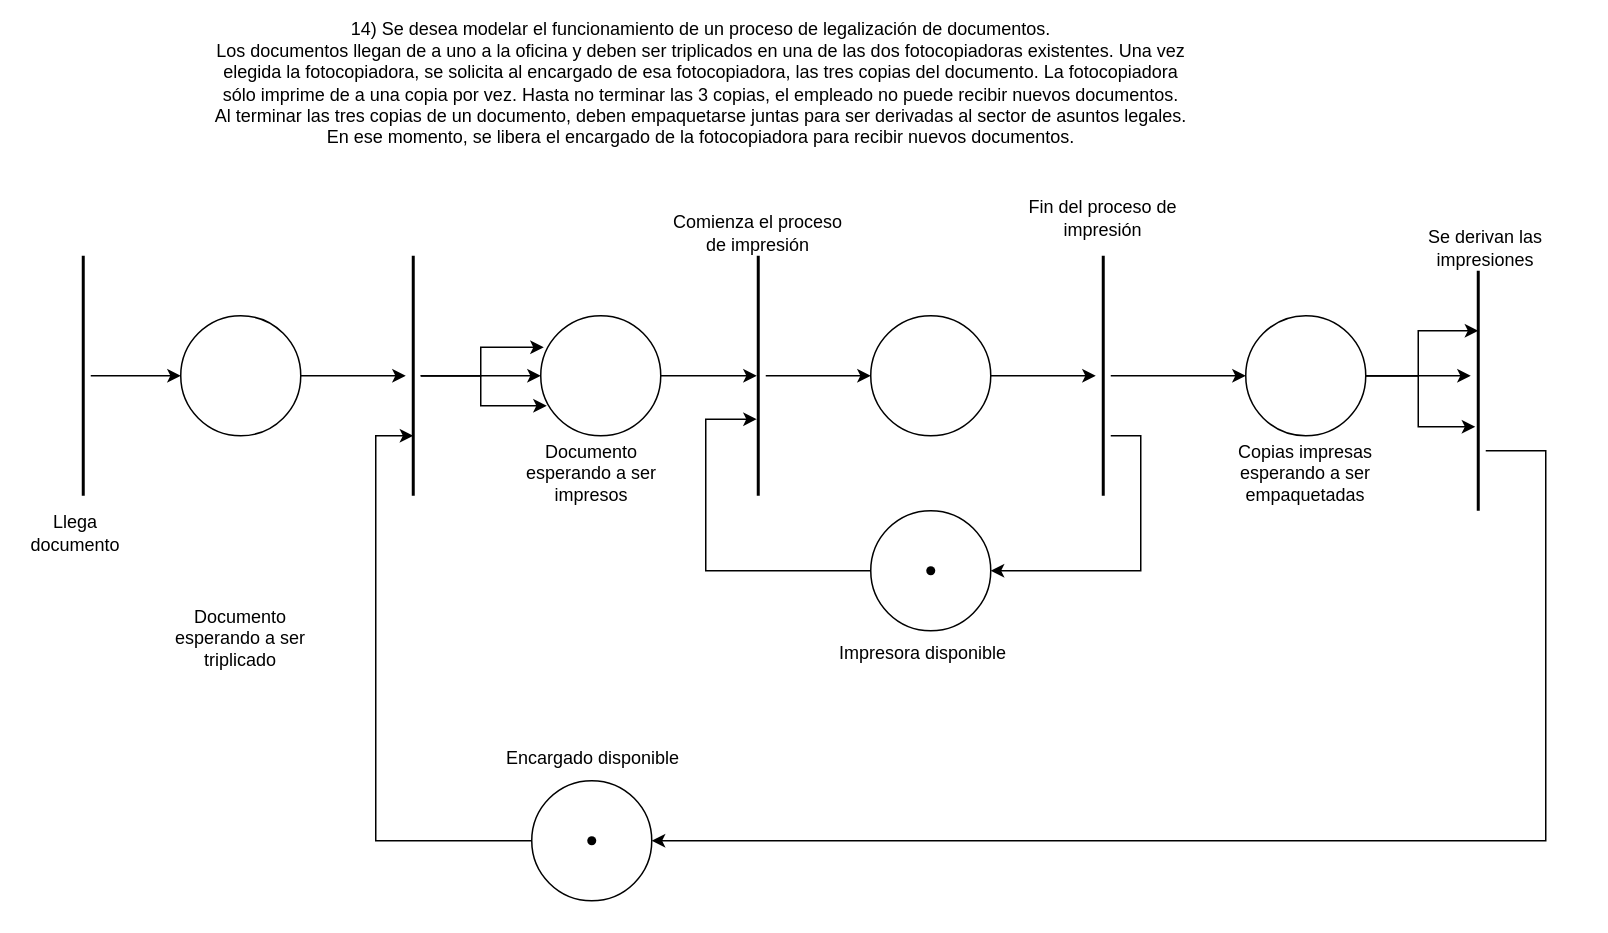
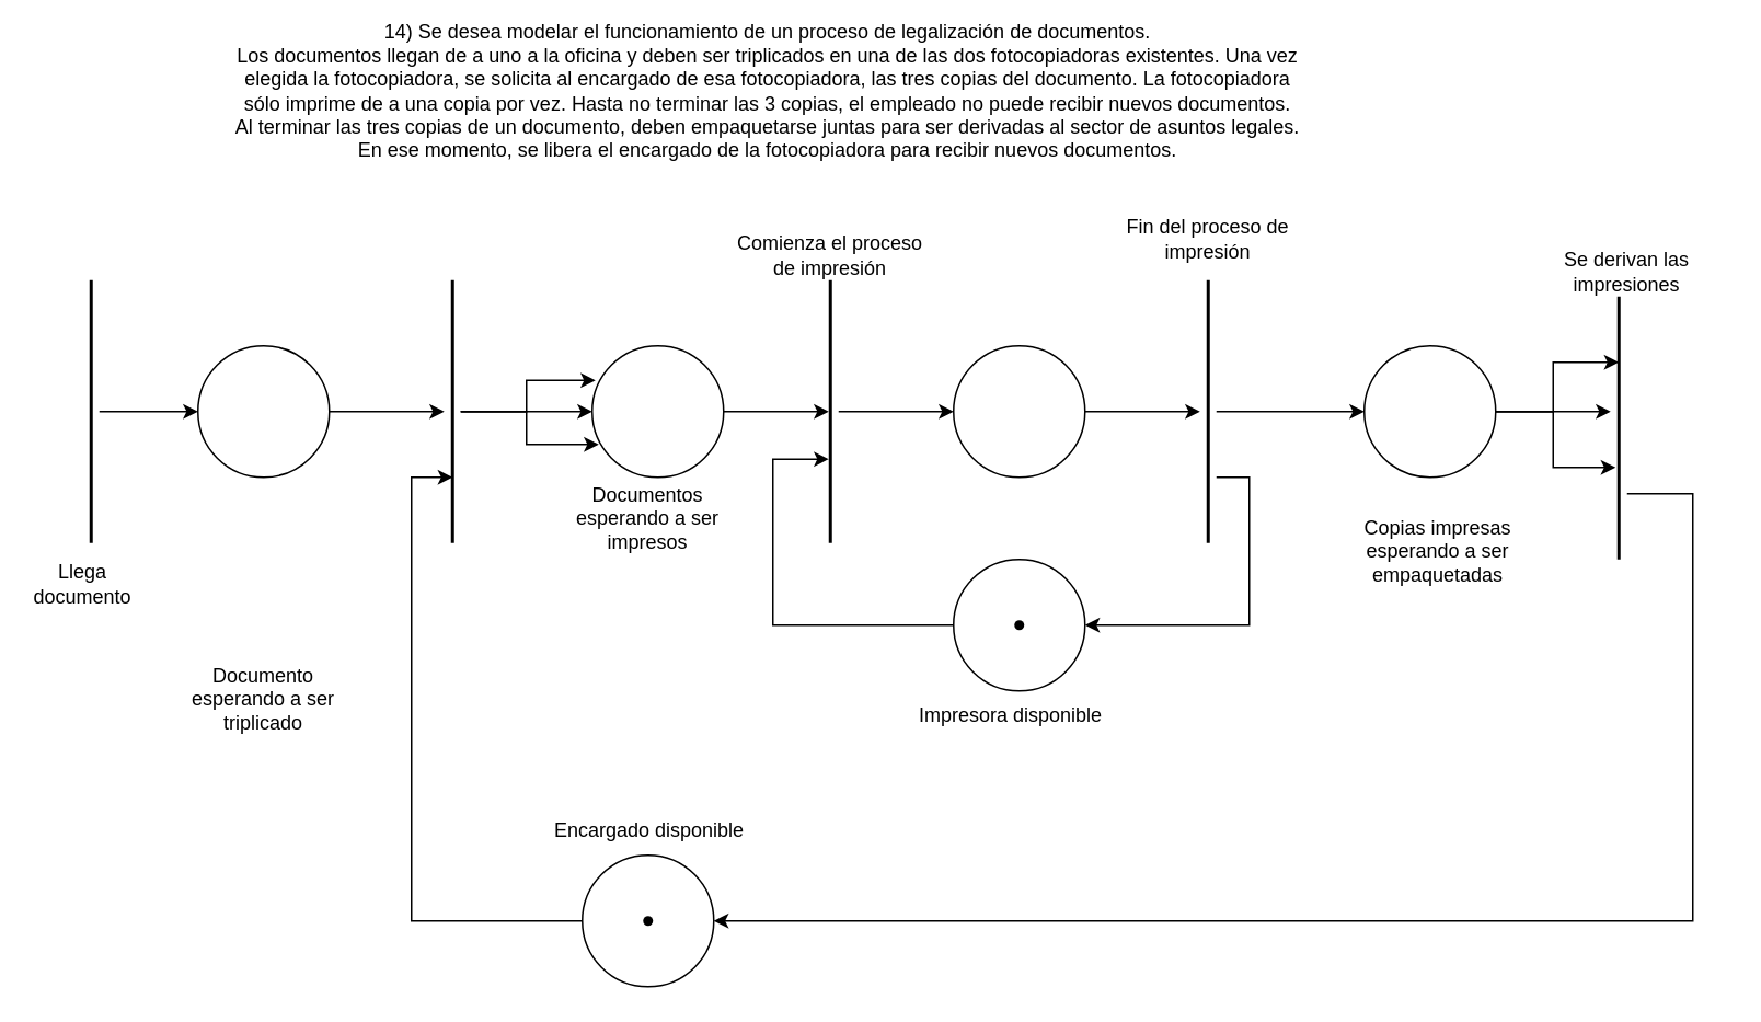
  <mxCell id="0" />
  <mxCell id="1" parent="0" />
  <mxCell id="2" value="14) Se desea modelar el funcionamiento de un proceso de legalización de documentos.&lt;br&gt;Los documentos llegan de a uno a la oficina y deben ser triplicados en una de las dos fotocopiadoras existentes. Una vez&lt;br&gt;elegida la fotocopiadora, se solicita al encargado de esa fotocopiadora, las tres copias del documento. La fotocopiadora&lt;br&gt;sólo imprime de a una copia por vez. Hasta no terminar las 3 copias, el empleado no puede recibir nuevos documentos.&lt;br&gt;Al terminar las tres copias de un documento, deben empaquetarse juntas para ser derivadas al sector de asuntos legales.&lt;br&gt;En ese momento, se libera el encargado de la fotocopiadora para recibir nuevos documentos." style="text;html=1;strokeColor=none;fillColor=none;align=center;verticalAlign=middle;whiteSpace=wrap;rounded=0;" vertex="1" parent="1"><mxGeometry x="87" y="20" width="760" height="70" as="geometry" /></mxCell>
  <mxCell id="3" style="edgeStyle=orthogonalEdgeStyle;rounded=0;orthogonalLoop=1;jettySize=auto;html=1;" edge="1" parent="1" source="4" target="10"><mxGeometry relative="1" as="geometry" /></mxCell>
  <mxCell id="4" value="" style="ellipse;whiteSpace=wrap;html=1;aspect=fixed;" vertex="1" parent="1"><mxGeometry x="120" y="210" width="80" height="80" as="geometry" /></mxCell>
  <mxCell id="5" style="edgeStyle=orthogonalEdgeStyle;rounded=0;orthogonalLoop=1;jettySize=auto;html=1;entryX=0;entryY=0.5;entryDx=0;entryDy=0;" edge="1" parent="1" source="6" target="4"><mxGeometry relative="1" as="geometry" /></mxCell>
  <mxCell id="6" value="" style="line;strokeWidth=2;direction=south;html=1;" vertex="1" parent="1"><mxGeometry x="50" y="170" width="10" height="160" as="geometry" /></mxCell>
  <mxCell id="7" style="edgeStyle=orthogonalEdgeStyle;rounded=0;orthogonalLoop=1;jettySize=auto;html=1;entryX=0;entryY=0.5;entryDx=0;entryDy=0;" edge="1" parent="1" source="10" target="12"><mxGeometry relative="1" as="geometry" /></mxCell>
  <mxCell id="8" style="edgeStyle=orthogonalEdgeStyle;rounded=0;orthogonalLoop=1;jettySize=auto;html=1;entryX=0.05;entryY=0.75;entryDx=0;entryDy=0;entryPerimeter=0;" edge="1" parent="1" source="10" target="12"><mxGeometry relative="1" as="geometry" /></mxCell>
  <mxCell id="9" style="edgeStyle=orthogonalEdgeStyle;rounded=0;orthogonalLoop=1;jettySize=auto;html=1;entryX=0.025;entryY=0.263;entryDx=0;entryDy=0;entryPerimeter=0;" edge="1" parent="1" source="10" target="12"><mxGeometry relative="1" as="geometry" /></mxCell>
  <mxCell id="10" value="" style="line;strokeWidth=2;direction=south;html=1;" vertex="1" parent="1"><mxGeometry x="270" y="170" width="10" height="160" as="geometry" /></mxCell>
  <mxCell id="11" style="edgeStyle=orthogonalEdgeStyle;rounded=0;orthogonalLoop=1;jettySize=auto;html=1;entryX=0.5;entryY=0.6;entryDx=0;entryDy=0;entryPerimeter=0;" edge="1" parent="1" source="12" target="14"><mxGeometry relative="1" as="geometry" /></mxCell>
  <mxCell id="12" value="" style="ellipse;whiteSpace=wrap;html=1;aspect=fixed;" vertex="1" parent="1"><mxGeometry x="360" y="210" width="80" height="80" as="geometry" /></mxCell>
  <mxCell id="13" style="edgeStyle=orthogonalEdgeStyle;rounded=0;orthogonalLoop=1;jettySize=auto;html=1;entryX=0;entryY=0.5;entryDx=0;entryDy=0;" edge="1" parent="1" source="14" target="16"><mxGeometry relative="1" as="geometry" /></mxCell>
  <mxCell id="14" value="" style="line;strokeWidth=2;direction=south;html=1;" vertex="1" parent="1"><mxGeometry x="500" y="170" width="10" height="160" as="geometry" /></mxCell>
  <mxCell id="15" style="edgeStyle=orthogonalEdgeStyle;rounded=0;orthogonalLoop=1;jettySize=auto;html=1;" edge="1" parent="1" source="16" target="19"><mxGeometry relative="1" as="geometry" /></mxCell>
  <mxCell id="16" value="" style="ellipse;whiteSpace=wrap;html=1;aspect=fixed;" vertex="1" parent="1"><mxGeometry x="580" y="210" width="80" height="80" as="geometry" /></mxCell>
  <mxCell id="17" style="edgeStyle=orthogonalEdgeStyle;rounded=0;orthogonalLoop=1;jettySize=auto;html=1;entryX=1;entryY=0.5;entryDx=0;entryDy=0;" edge="1" parent="1" source="19" target="21"><mxGeometry relative="1" as="geometry"><Array as="points"><mxPoint x="760" y="290" /><mxPoint x="760" y="380" /></Array></mxGeometry></mxCell>
  <mxCell id="18" style="edgeStyle=orthogonalEdgeStyle;rounded=0;orthogonalLoop=1;jettySize=auto;html=1;entryX=0;entryY=0.5;entryDx=0;entryDy=0;" edge="1" parent="1" source="19" target="26"><mxGeometry relative="1" as="geometry" /></mxCell>
  <mxCell id="19" value="" style="line;strokeWidth=2;direction=south;html=1;" vertex="1" parent="1"><mxGeometry x="730" y="170" width="10" height="160" as="geometry" /></mxCell>
  <mxCell id="20" style="edgeStyle=orthogonalEdgeStyle;rounded=0;orthogonalLoop=1;jettySize=auto;html=1;entryX=0.681;entryY=0.6;entryDx=0;entryDy=0;entryPerimeter=0;" edge="1" parent="1" source="21" target="14"><mxGeometry relative="1" as="geometry"><Array as="points"><mxPoint x="470" y="380" /><mxPoint x="470" y="279" /></Array></mxGeometry></mxCell>
  <mxCell id="21" value="" style="ellipse;whiteSpace=wrap;html=1;aspect=fixed;" vertex="1" parent="1"><mxGeometry x="580" y="340" width="80" height="80" as="geometry" /></mxCell>
  <mxCell id="22" value="" style="shape=waypoint;sketch=0;fillStyle=solid;size=6;pointerEvents=1;points=[];fillColor=none;resizable=0;rotatable=0;perimeter=centerPerimeter;snapToPoint=1;" vertex="1" parent="1"><mxGeometry x="600" y="360" width="40" height="40" as="geometry" /></mxCell>
  <mxCell id="23" style="edgeStyle=orthogonalEdgeStyle;rounded=0;orthogonalLoop=1;jettySize=auto;html=1;entryX=0.25;entryY=0.5;entryDx=0;entryDy=0;entryPerimeter=0;" edge="1" parent="1" source="26" target="28"><mxGeometry relative="1" as="geometry" /></mxCell>
  <mxCell id="24" style="edgeStyle=orthogonalEdgeStyle;rounded=0;orthogonalLoop=1;jettySize=auto;html=1;" edge="1" parent="1" source="26" target="28"><mxGeometry relative="1" as="geometry"><Array as="points"><mxPoint x="960" y="250" /><mxPoint x="960" y="250" /></Array></mxGeometry></mxCell>
  <mxCell id="25" style="edgeStyle=orthogonalEdgeStyle;rounded=0;orthogonalLoop=1;jettySize=auto;html=1;entryX=0.65;entryY=0.7;entryDx=0;entryDy=0;entryPerimeter=0;" edge="1" parent="1" source="26" target="28"><mxGeometry relative="1" as="geometry"><Array as="points"><mxPoint x="945" y="250" /><mxPoint x="945" y="284" /></Array></mxGeometry></mxCell>
  <mxCell id="26" value="" style="ellipse;whiteSpace=wrap;html=1;aspect=fixed;" vertex="1" parent="1"><mxGeometry x="830" y="210" width="80" height="80" as="geometry" /></mxCell>
  <mxCell id="27" style="edgeStyle=orthogonalEdgeStyle;rounded=0;orthogonalLoop=1;jettySize=auto;html=1;entryX=1;entryY=0.5;entryDx=0;entryDy=0;" edge="1" parent="1" source="28" target="30"><mxGeometry relative="1" as="geometry"><Array as="points"><mxPoint x="1030" y="300" /><mxPoint x="1030" y="560" /></Array></mxGeometry></mxCell>
  <mxCell id="28" value="" style="line;strokeWidth=2;direction=south;html=1;" vertex="1" parent="1"><mxGeometry x="980" y="180" width="10" height="160" as="geometry" /></mxCell>
  <mxCell id="29" style="edgeStyle=orthogonalEdgeStyle;rounded=0;orthogonalLoop=1;jettySize=auto;html=1;entryX=0.75;entryY=0.5;entryDx=0;entryDy=0;entryPerimeter=0;" edge="1" parent="1" source="30" target="10"><mxGeometry relative="1" as="geometry"><Array as="points"><mxPoint x="250" y="560" /><mxPoint x="250" y="290" /></Array></mxGeometry></mxCell>
  <mxCell id="30" value="" style="ellipse;whiteSpace=wrap;html=1;aspect=fixed;" vertex="1" parent="1"><mxGeometry x="354" y="520" width="80" height="80" as="geometry" /></mxCell>
  <mxCell id="31" value="" style="shape=waypoint;sketch=0;fillStyle=solid;size=6;pointerEvents=1;points=[];fillColor=none;resizable=0;rotatable=0;perimeter=centerPerimeter;snapToPoint=1;" vertex="1" parent="1"><mxGeometry x="374" y="540" width="40" height="40" as="geometry" /></mxCell>
  <mxCell id="32" value="Llega documento" style="text;html=1;strokeColor=none;fillColor=none;align=center;verticalAlign=middle;whiteSpace=wrap;rounded=0;" vertex="1" parent="1"><mxGeometry y="340" width="60" height="30" as="geometry" x="20" /></mxCell>
  <mxCell id="33" value="Documento esperando a ser triplicado" style="text;html=1;strokeColor=none;fillColor=none;align=center;verticalAlign=middle;whiteSpace=wrap;rounded=0;" vertex="1" parent="1"><mxGeometry x="100" y="410" width="120" height="30" as="geometry" /></mxCell>
- <mxCell id="34" value="Documento esperando a ser impresos" style="text;html=1;strokeColor=none;fillColor=none;align=center;verticalAlign=middle;whiteSpace=wrap;rounded=0;" vertex="1" parent="1"><mxGeometry x="334" y="300" width="120" height="30" as="geometry" /></mxCell>
+ <mxCell id="34" value="Documentos esperando a ser impresos" style="text;html=1;strokeColor=none;fillColor=none;align=center;verticalAlign=middle;whiteSpace=wrap;rounded=0;" vertex="1" parent="1"><mxGeometry x="334" y="300" width="120" height="30" as="geometry" /></mxCell>
  <mxCell id="35" value="Comienza el proceso de impresión" style="text;html=1;strokeColor=none;fillColor=none;align=center;verticalAlign=middle;whiteSpace=wrap;rounded=0;" vertex="1" parent="1"><mxGeometry x="445" y="140" width="120" height="30" as="geometry" /></mxCell>
  <mxCell id="36" value="Fin del proceso de impresión" style="text;html=1;strokeColor=none;fillColor=none;align=center;verticalAlign=middle;whiteSpace=wrap;rounded=0;" vertex="1" parent="1"><mxGeometry x="675" y="130" width="120" height="30" as="geometry" /></mxCell>
  <mxCell id="37" value="Impresora disponible" style="text;html=1;strokeColor=none;fillColor=none;align=center;verticalAlign=middle;whiteSpace=wrap;rounded=0;" vertex="1" parent="1"><mxGeometry x="555" y="420" width="120" height="30" as="geometry" /></mxCell>
- <mxCell id="38" value="Copias impresas esperando a ser empaquetadas" style="text;html=1;strokeColor=none;fillColor=none;align=center;verticalAlign=middle;whiteSpace=wrap;rounded=0;" vertex="1" parent="1"><mxGeometry x="810" y="300" width="120" height="30" as="geometry" /></mxCell>
+ <mxCell id="38" value="Copias impresas esperando a ser empaquetadas" style="text;html=1;strokeColor=none;fillColor=none;align=center;verticalAlign=middle;whiteSpace=wrap;rounded=0;" vertex="1" parent="1"><mxGeometry x="815" y="320" width="120" height="30" as="geometry" /></mxCell>
  <mxCell id="39" value="Se derivan las impresiones" style="text;html=1;strokeColor=none;fillColor=none;align=center;verticalAlign=middle;whiteSpace=wrap;rounded=0;" vertex="1" parent="1"><mxGeometry x="930" y="150" width="120" height="30" as="geometry" /></mxCell>
  <mxCell id="40" value="Encargado disponible" style="text;html=1;strokeColor=none;fillColor=none;align=center;verticalAlign=middle;whiteSpace=wrap;rounded=0;" vertex="1" parent="1"><mxGeometry x="335" y="490" width="120" height="30" as="geometry" /></mxCell>
